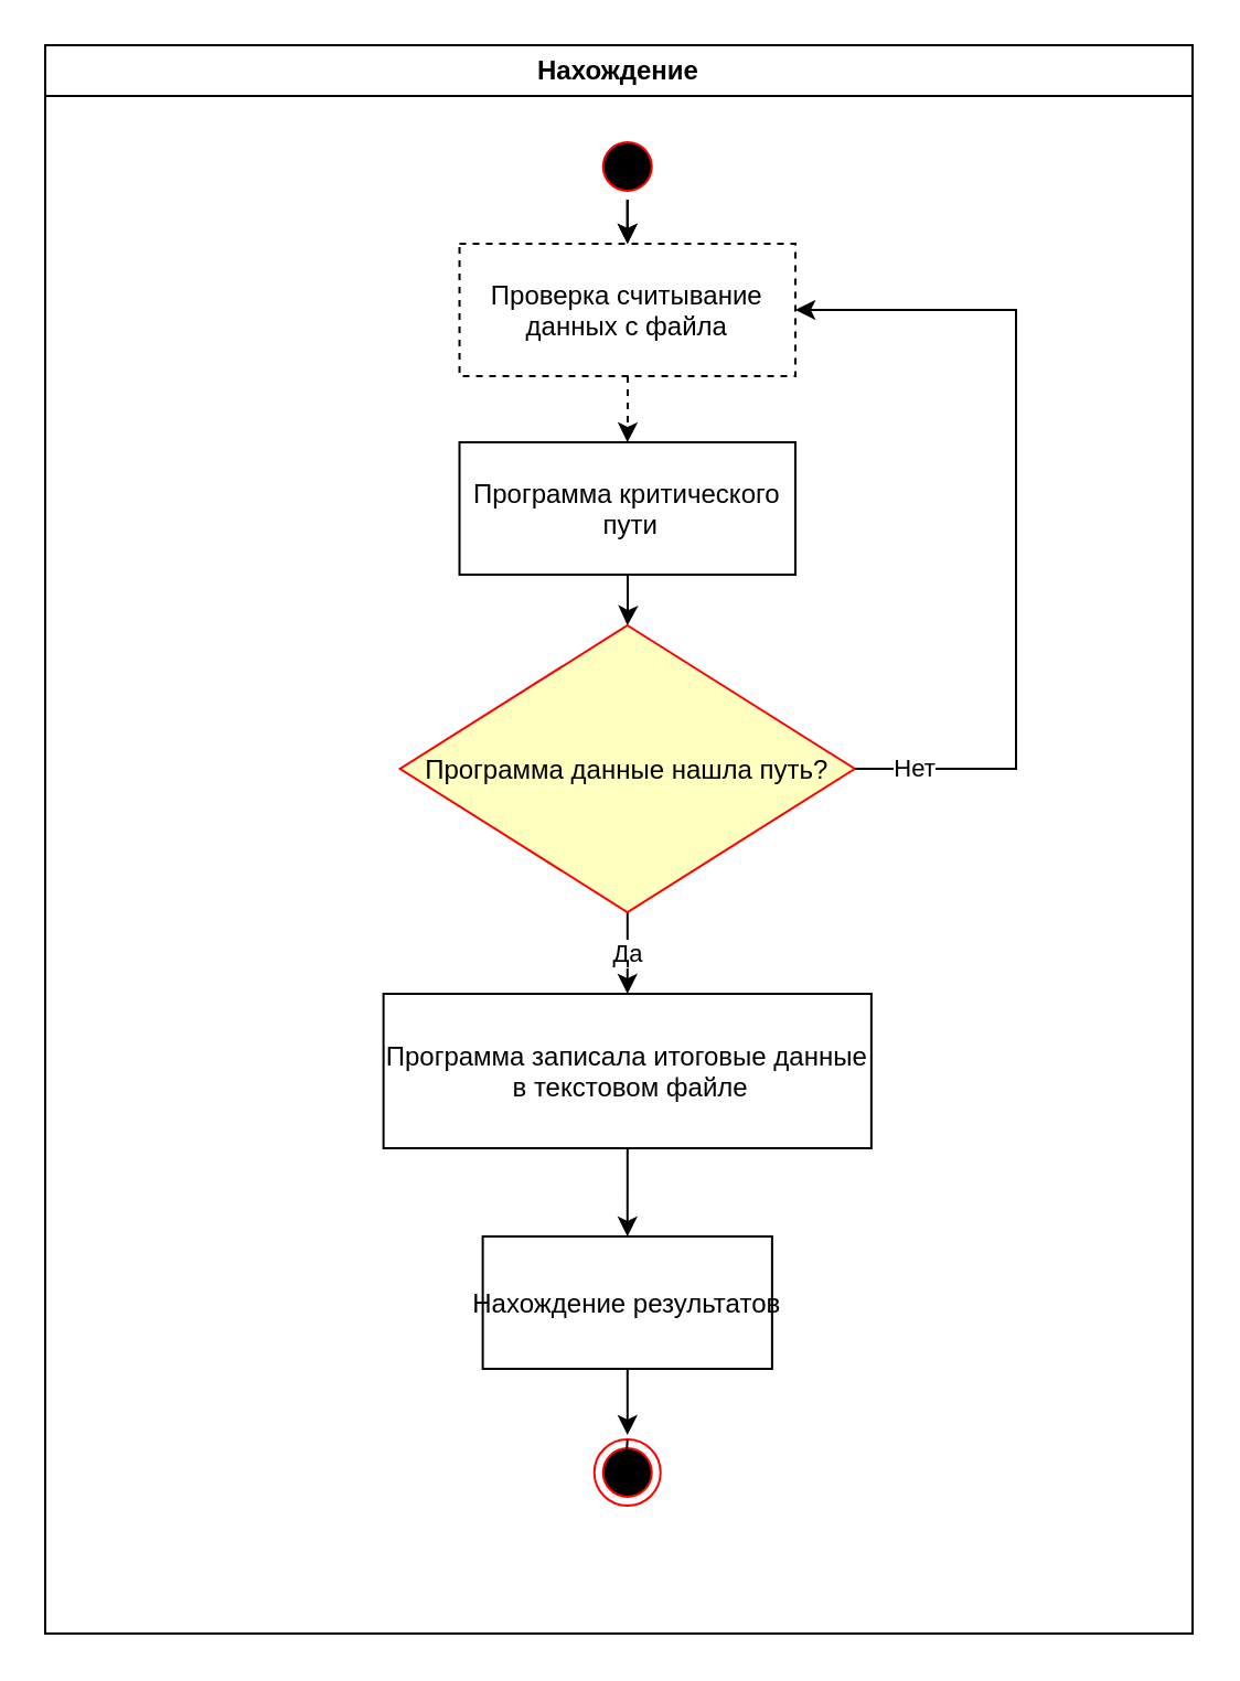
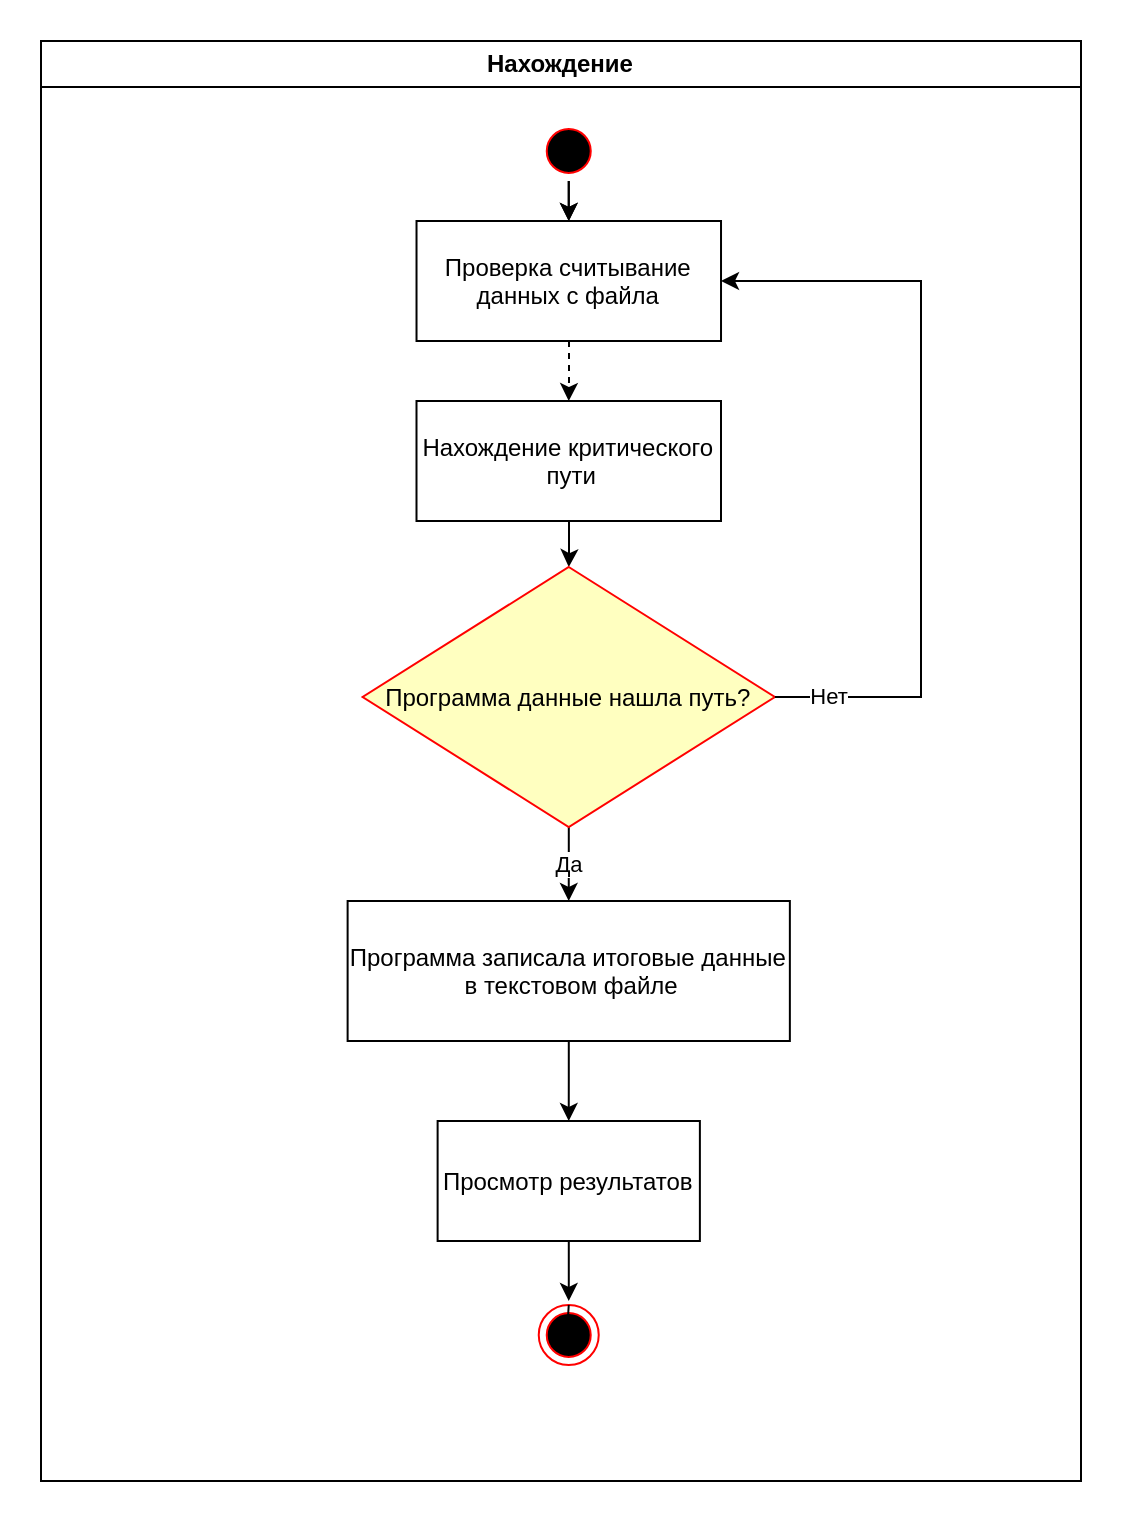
  <mxCell id="0" />
  <mxCell id="1" parent="0" />
  <mxCell id="2" value="Нахождение" style="swimlane;whiteSpace=wrap" parent="1" vertex="1"><mxGeometry x="20" y="20" width="520" height="720" as="geometry" /></mxCell>
  <mxCell id="3" style="edgeStyle=orthogonalEdgeStyle;rounded=0;orthogonalLoop=1;jettySize=auto;html=1;" edge="1" parent="2" source="5" target="18"><mxGeometry relative="1" as="geometry" /></mxCell>
  <mxCell id="4" value="" style="edgeStyle=orthogonalEdgeStyle;rounded=0;orthogonalLoop=1;jettySize=auto;html=1;" edge="1" parent="2" source="5" target="18"><mxGeometry relative="1" as="geometry" /></mxCell>
  <mxCell id="5" value="" style="ellipse;shape=startState;fillColor=#000000;strokeColor=#ff0000;" parent="2" vertex="1"><mxGeometry x="248.88" y="40" width="30" height="30" as="geometry" /></mxCell>
  <mxCell id="6" style="edgeStyle=orthogonalEdgeStyle;rounded=0;orthogonalLoop=1;jettySize=auto;html=1;" edge="1" parent="2" source="7" target="13"><mxGeometry relative="1" as="geometry" /></mxCell>
- <mxCell id="7" value="Программа критического&#10; пути" style="" parent="2" vertex="1"><mxGeometry x="187.75" y="180" width="152.25" height="60" as="geometry" /></mxCell>
+ <mxCell id="7" value="Нахождение критического&#10; пути" style="" parent="2" vertex="1"><mxGeometry x="187.75" y="180" width="152.25" height="60" as="geometry" /></mxCell>
  <mxCell id="8" style="edgeStyle=orthogonalEdgeStyle;rounded=0;orthogonalLoop=1;jettySize=auto;html=1;entryX=0.5;entryY=0;entryDx=0;entryDy=0;" edge="1" parent="2" source="9" target="11"><mxGeometry relative="1" as="geometry" /></mxCell>
  <mxCell id="9" value="Программа записала итоговые данные&#10; в текстовом файле" style="" parent="2" vertex="1"><mxGeometry x="153.31" y="430" width="221.12" height="70" as="geometry" /></mxCell>
  <mxCell id="10" value="" style="ellipse;shape=endState;fillColor=#000000;strokeColor=#ff0000" parent="2" vertex="1"><mxGeometry x="248.87" y="632" width="30" height="30" as="geometry" /></mxCell>
- <mxCell id="11" value="Нахождение результатов" style="" parent="2" vertex="1"><mxGeometry x="198.31" y="540" width="131.13" height="60" as="geometry" /></mxCell>
+ <mxCell id="11" value="Просмотр результатов" style="" parent="2" vertex="1"><mxGeometry x="198.31" y="540" width="131.13" height="60" as="geometry" /></mxCell>
  <mxCell id="12" value="Да" style="edgeStyle=orthogonalEdgeStyle;rounded=0;orthogonalLoop=1;jettySize=auto;html=1;entryX=0.5;entryY=0;entryDx=0;entryDy=0;" edge="1" parent="2" source="13" target="9"><mxGeometry relative="1" as="geometry" /></mxCell>
  <mxCell id="13" value="Программа данные нашла путь?" style="rhombus;fillColor=#ffffc0;strokeColor=#ff0000;" parent="2" vertex="1"><mxGeometry x="160.81" y="263" width="206.13" height="130" as="geometry" /></mxCell>
  <mxCell id="14" style="edgeStyle=orthogonalEdgeStyle;rounded=0;orthogonalLoop=1;jettySize=auto;html=1;entryX=1;entryY=0.5;entryDx=0;entryDy=0;" edge="1" parent="2" source="13" target="18"><mxGeometry relative="1" as="geometry"><mxPoint x="380" y="200" as="targetPoint" /><Array as="points"><mxPoint x="440" y="328" /><mxPoint x="440" y="120" /></Array></mxGeometry></mxCell>
  <mxCell id="15" value="Нет" style="edgeLabel;html=1;align=center;verticalAlign=middle;resizable=0;points=[];" vertex="1" connectable="0" parent="14"><mxGeometry x="-0.857" y="1" relative="1" as="geometry"><mxPoint as="offset" /></mxGeometry></mxCell>
  <mxCell id="16" style="edgeStyle=orthogonalEdgeStyle;rounded=0;orthogonalLoop=1;jettySize=auto;html=1;exitX=0.5;exitY=0;exitDx=0;exitDy=0;" edge="1" parent="2" source="10"><mxGeometry relative="1" as="geometry"><mxPoint x="263" y="647" as="targetPoint" /></mxGeometry></mxCell>
  <mxCell id="17" style="edgeStyle=orthogonalEdgeStyle;rounded=0;orthogonalLoop=1;jettySize=auto;html=1;entryX=0.5;entryY=0;entryDx=0;entryDy=0;dashed=1;" edge="1" parent="2" source="18" target="7"><mxGeometry relative="1" as="geometry" /></mxCell>
- <mxCell id="18" value="Проверка считывание &#10;данных с файла" style="dashed=1;" vertex="1" parent="2"><mxGeometry x="187.76" y="90" width="152.25" height="60" as="geometry" /></mxCell>
+ <mxCell id="18" value="Проверка считывание &#10;данных с файла" style="" vertex="1" parent="2"><mxGeometry x="187.76" y="90" width="152.25" height="60" as="geometry" /></mxCell>
  <mxCell id="19" style="edgeStyle=orthogonalEdgeStyle;rounded=0;orthogonalLoop=1;jettySize=auto;html=1;" edge="1" parent="1" source="11"><mxGeometry relative="1" as="geometry"><mxPoint x="283.875" y="650" as="targetPoint" /></mxGeometry></mxCell>
